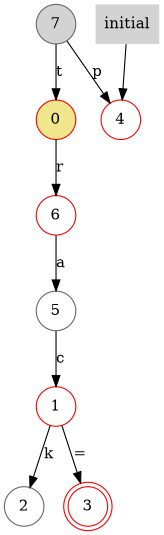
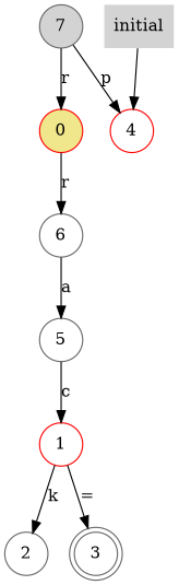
  digraph {
    fontname="DejaVu Serif"
    rankdir=TB
    node [color=gray40 fillcolor=white fontname="DejaVu Serif" shape=circle style=filled]
    edge [fontname="DejaVu Serif"]
    0 [color=red fillcolor=khaki]
-   6 [color=red]
+   6
    5
    1 [color=red]
    2
-   3 [color=red shape=doublecircle]
+   3 [shape=doublecircle]
    4 [color=red]
    7 [fillcolor=lightgrey]
    initial [fillcolor=lightgrey shape=plaintext]
    0 -> 6 [label=r]
    6 -> 5 [label=a]
    5 -> 1 [label=c]
    1 -> 2 [label=k]
    1 -> 3 [label="="]
-   7 -> 0 [label=t]
+   7 -> 0 [label=r]
    7 -> 4 [label=p]
    initial -> 4
  }
